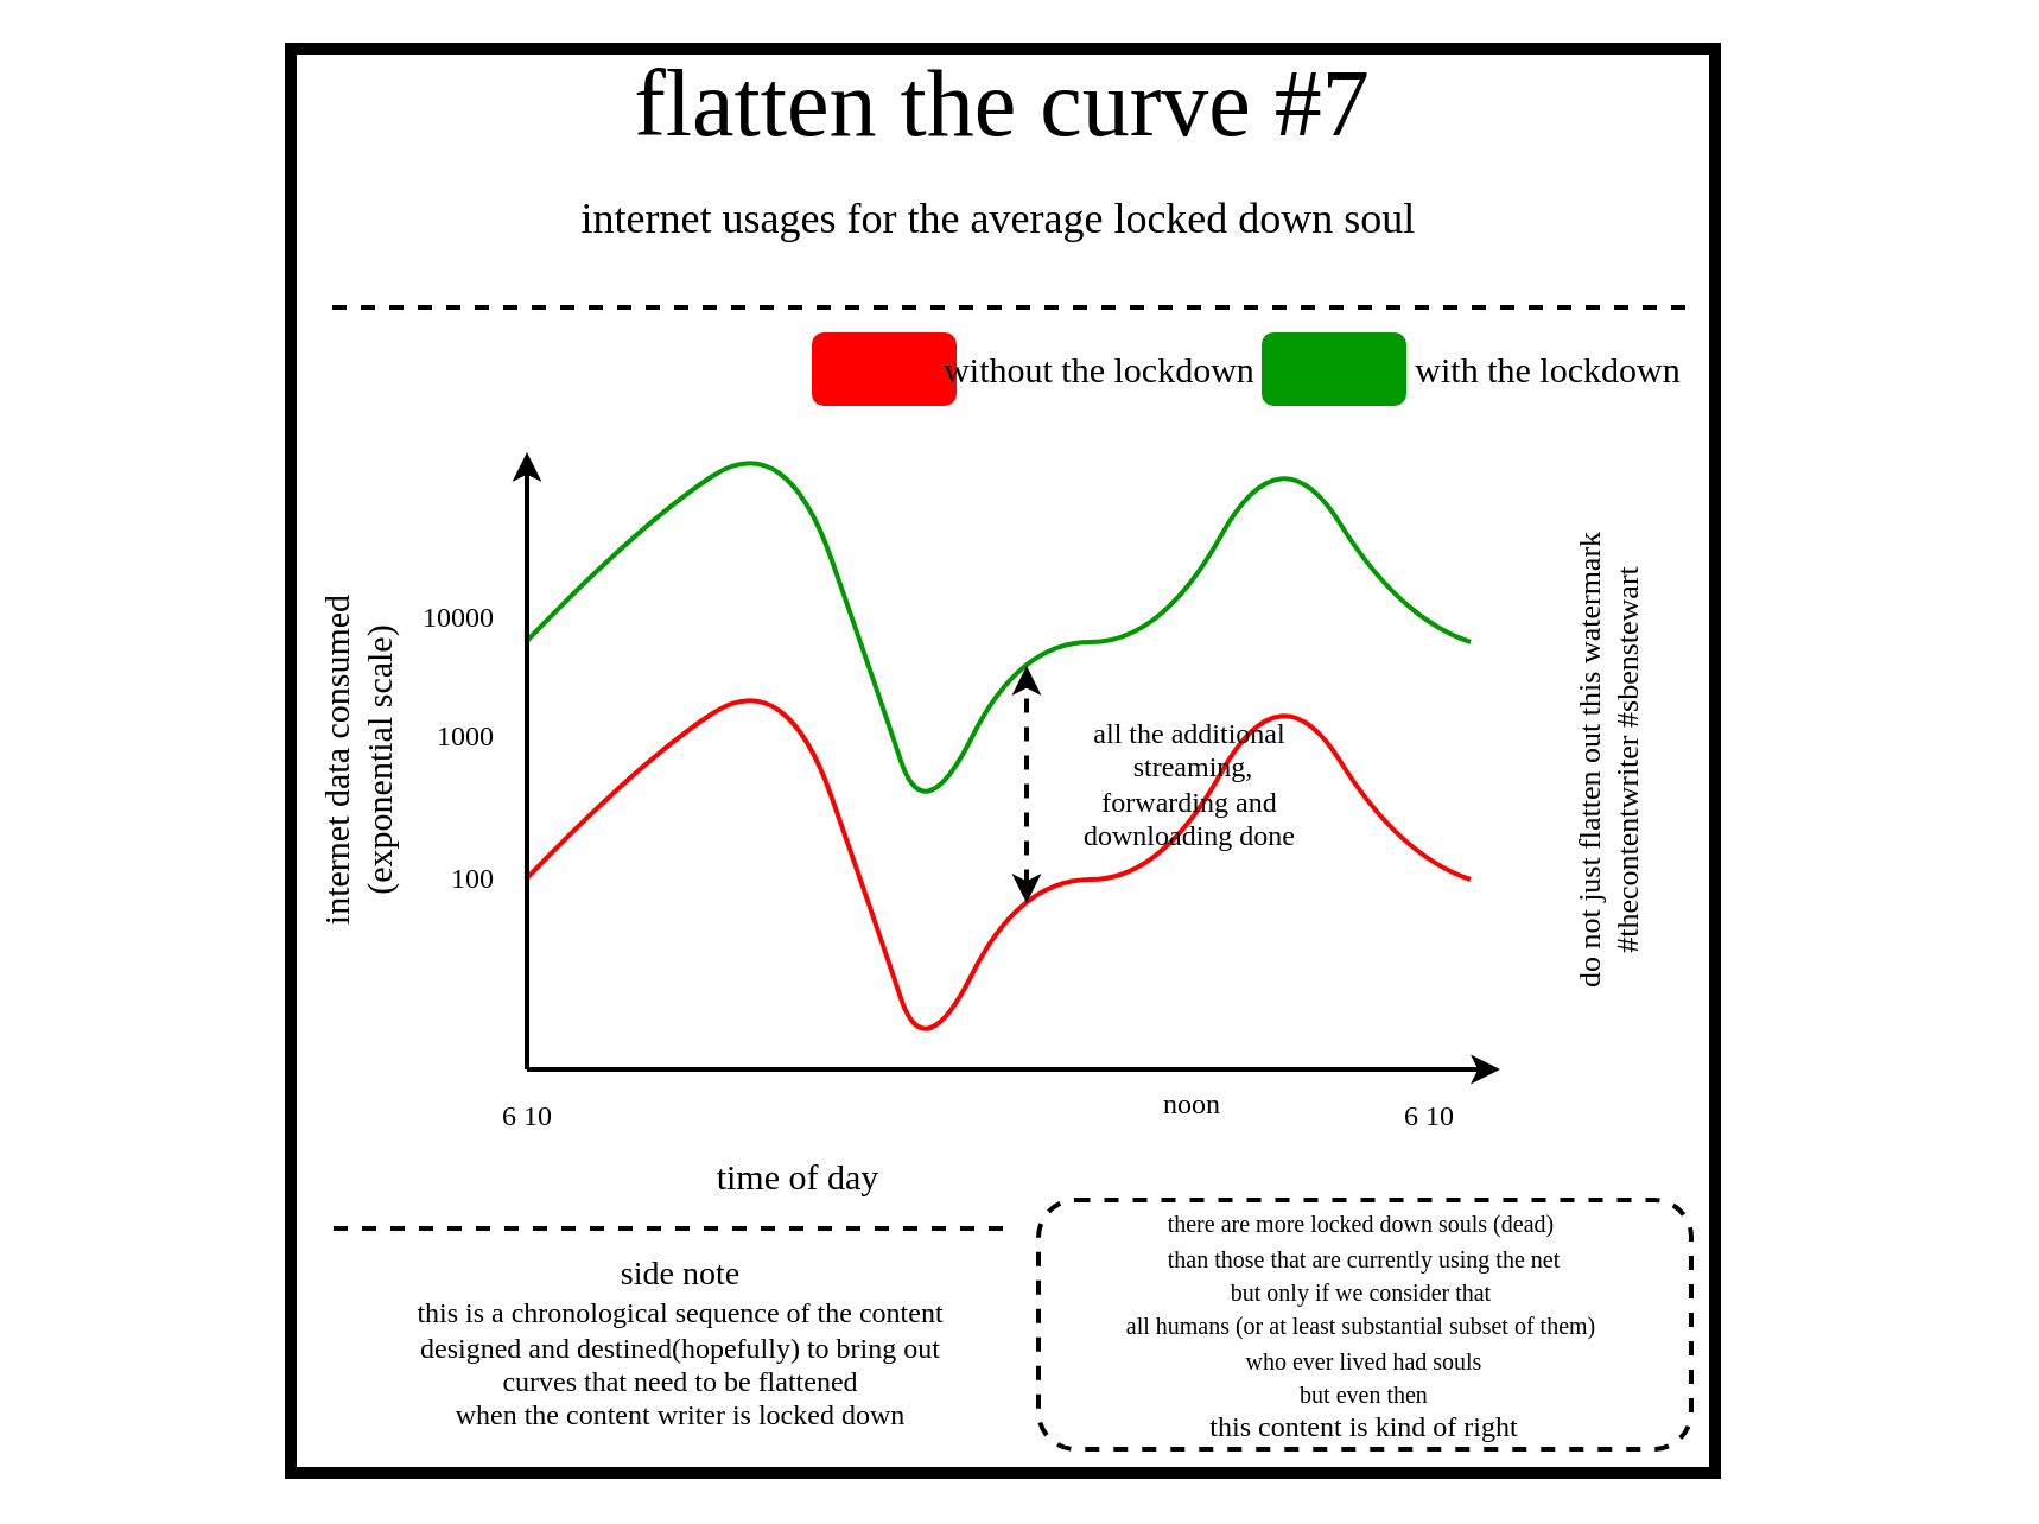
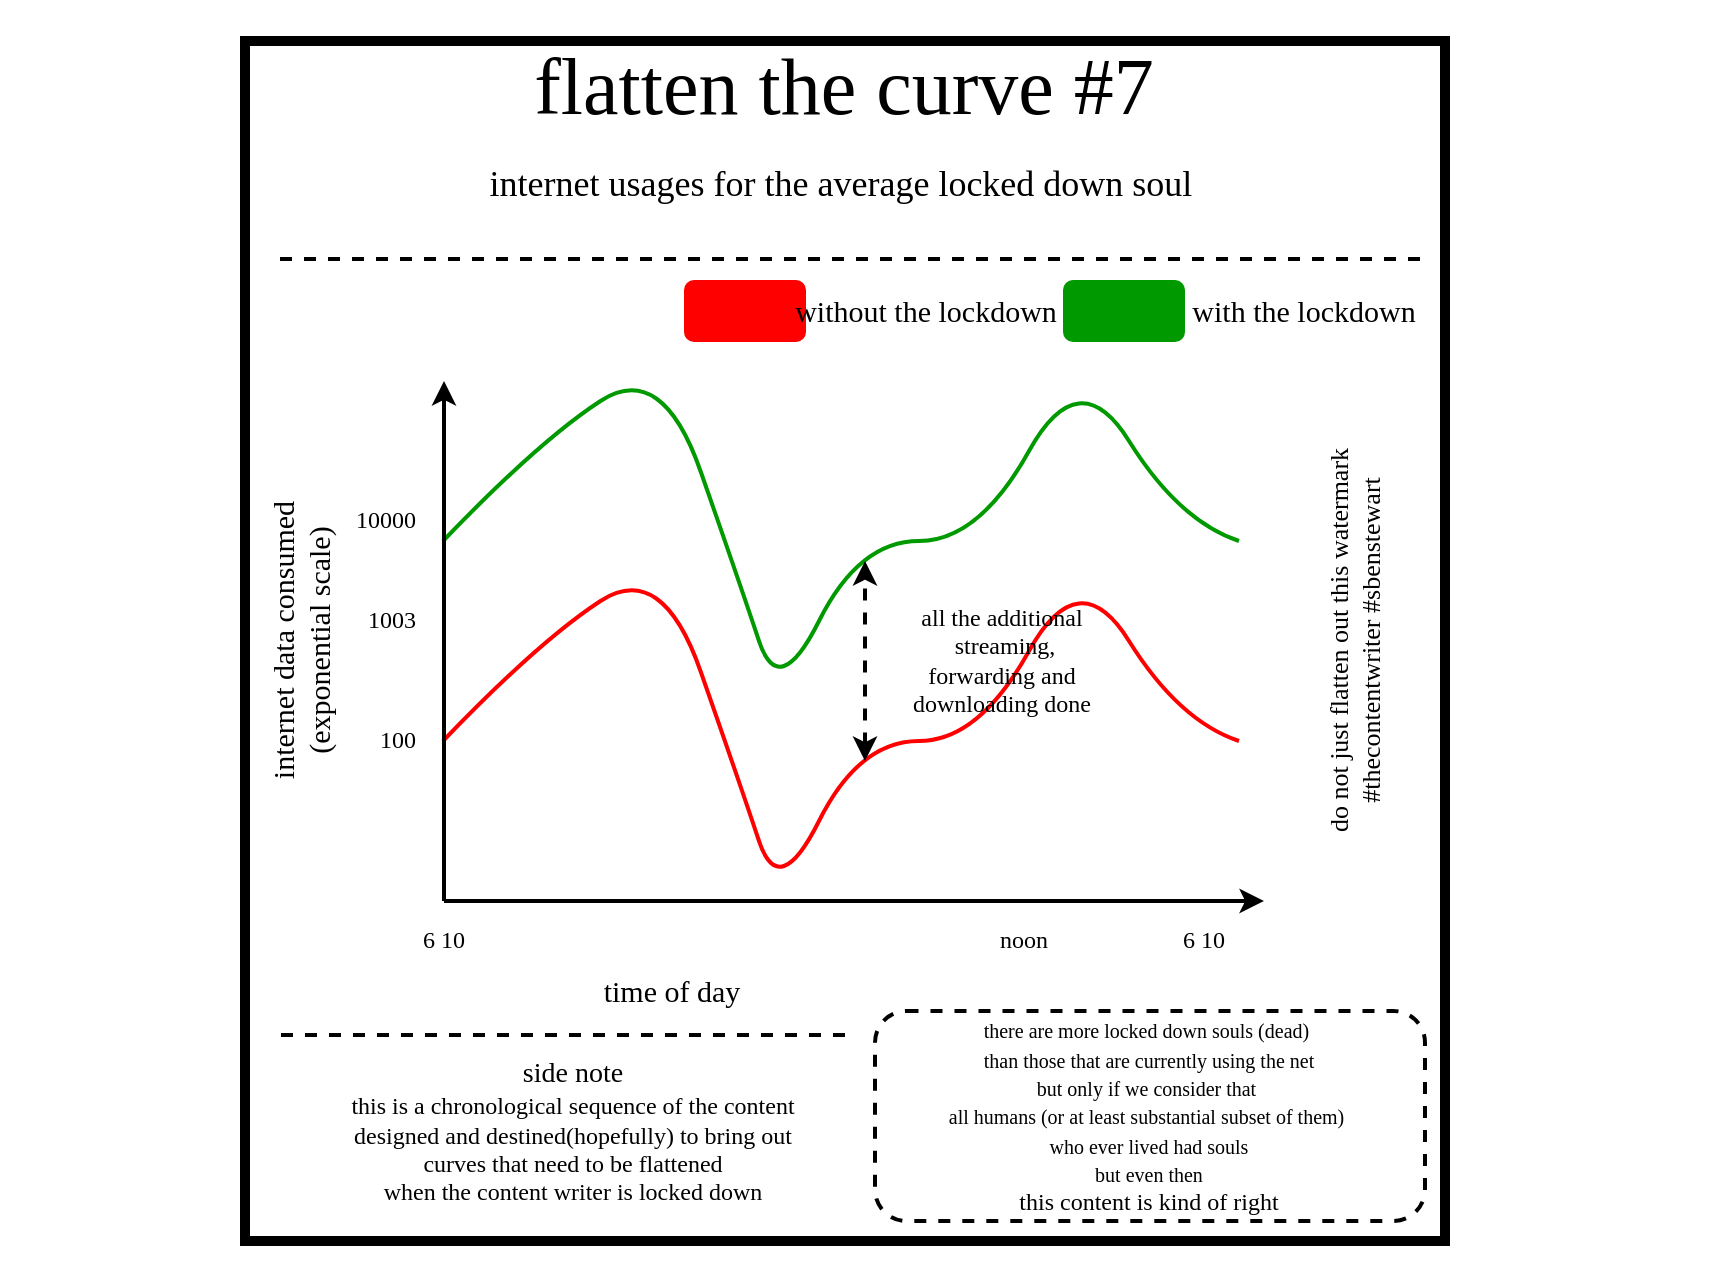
  <mxCell id="0" />
  <mxCell id="1" parent="0" />
  <mxCell id="2" value="" style="whiteSpace=wrap;html=1;aspect=fixed;strokeWidth=5;fillColor=none;fontFamily=xkcd;" parent="1" vertex="1"><mxGeometry x="122" y="20" width="600" height="600" as="geometry" /></mxCell>
  <mxCell id="3" value="&lt;span style=&quot;font-family: &amp;#34;xkcd&amp;#34; ; white-space: normal ; font-size: 10px&quot;&gt;there are&amp;nbsp;&lt;/span&gt;&lt;span style=&quot;font-family: &amp;#34;xkcd&amp;#34; ; white-space: normal ; font-size: 10px&quot;&gt;more&amp;nbsp;&lt;/span&gt;&lt;span style=&quot;font-family: &amp;#34;xkcd&amp;#34; ; white-space: normal ; font-size: 10px&quot;&gt;locked down&lt;/span&gt;&lt;span style=&quot;font-family: &amp;#34;xkcd&amp;#34; ; white-space: normal ; font-size: 10px&quot;&gt;&amp;nbsp;souls (&lt;/span&gt;&lt;span style=&quot;font-family: &amp;#34;xkcd&amp;#34; ; white-space: normal ; font-size: 10px&quot;&gt;dead&lt;/span&gt;&lt;span style=&quot;font-family: &amp;#34;xkcd&amp;#34; ; white-space: normal ; font-size: 10px&quot;&gt;)&amp;nbsp;&lt;/span&gt;&lt;br style=&quot;font-family: &amp;#34;xkcd&amp;#34; ; white-space: normal&quot;&gt;&lt;span style=&quot;font-family: &amp;#34;xkcd&amp;#34; ; white-space: normal ; font-size: 10px&quot;&gt;than those that are currently using the net&lt;/span&gt;&lt;br style=&quot;font-family: &amp;#34;xkcd&amp;#34; ; white-space: normal&quot;&gt;&lt;span style=&quot;font-family: &amp;#34;xkcd&amp;#34; ; white-space: normal ; font-size: 10px&quot;&gt;but only if we consider that&amp;nbsp;&lt;/span&gt;&lt;br style=&quot;font-family: &amp;#34;xkcd&amp;#34; ; white-space: normal&quot;&gt;&lt;span style=&quot;font-family: &amp;#34;xkcd&amp;#34; ; white-space: normal ; font-size: 10px&quot;&gt;all humans (or at least substantial&amp;nbsp;subset of them)&amp;nbsp;&lt;/span&gt;&lt;br style=&quot;font-family: &amp;#34;xkcd&amp;#34; ; white-space: normal&quot;&gt;&lt;span style=&quot;font-family: &amp;#34;xkcd&amp;#34; ; white-space: normal ; font-size: 10px&quot;&gt;who ever lived had souls&lt;br&gt;but even then&lt;br&gt;&lt;/span&gt;&lt;span style=&quot;font-family: &amp;#34;xkcd&amp;#34; ; white-space: normal&quot;&gt;this content is kind of right&lt;/span&gt;" style="rounded=1;whiteSpace=wrap;html=1;dashed=1;strokeWidth=2;fillColor=none;" vertex="1" parent="1"><mxGeometry x="437" y="505" width="275" height="105" as="geometry" /></mxCell>
  <mxCell id="4" value="&lt;font&gt;&lt;span style=&quot;font-size: 40px&quot;&gt;flatten the curve #7&lt;/span&gt;&lt;br&gt;&lt;/font&gt;" style="text;html=1;strokeColor=none;fillColor=none;align=center;verticalAlign=middle;whiteSpace=wrap;rounded=0;fontFamily=xkcd;" parent="1" vertex="1"><mxGeometry x="137" y="33" width="570" height="20" as="geometry" /></mxCell>
  <mxCell id="5" value="&lt;font&gt;&lt;span style=&quot;font-size: 18px&quot;&gt;internet usages for the average locked down soul&lt;/span&gt;&lt;br&gt;&lt;/font&gt;" style="text;html=1;strokeColor=none;fillColor=none;align=center;verticalAlign=middle;whiteSpace=wrap;rounded=0;fontFamily=xkcd;" parent="1" vertex="1"><mxGeometry x="161.25" y="82" width="518.5" height="20" as="geometry" /></mxCell>
  <mxCell id="6" value="" style="endArrow=none;dashed=1;html=1;strokeWidth=2;" parent="1" edge="1"><mxGeometry width="50" height="50" relative="1" as="geometry"><mxPoint x="709.5" y="129" as="sourcePoint" /><mxPoint x="134.5" y="129" as="targetPoint" /></mxGeometry></mxCell>
  <mxCell id="7" value="&lt;font&gt;&lt;span style=&quot;font-size: 14px&quot;&gt;side note&lt;/span&gt;&lt;br&gt;this is a chronological sequence of the content&lt;br&gt;designed and destined(hopefully) to bring out&lt;br&gt;curves that need to be flattened&lt;br&gt;when the content writer is locked down&lt;br&gt;&lt;/font&gt;" style="text;html=1;strokeColor=none;fillColor=none;align=center;verticalAlign=middle;whiteSpace=wrap;rounded=0;fontFamily=xkcd;" parent="1" vertex="1"><mxGeometry x="121.25" y="526" width="330.75" height="80" as="geometry" /></mxCell>
  <mxCell id="8" style="edgeStyle=orthogonalEdgeStyle;rounded=0;orthogonalLoop=1;jettySize=auto;html=1;exitX=0.5;exitY=1;exitDx=0;exitDy=0;strokeWidth=2;" parent="1" edge="1"><mxGeometry relative="1" as="geometry"><mxPoint x="573" y="381" as="sourcePoint" /><mxPoint x="573" y="381" as="targetPoint" /></mxGeometry></mxCell>
  <mxCell id="9" value="&lt;font style=&quot;font-size: 13px&quot;&gt;&lt;font style=&quot;font-size: 13px&quot;&gt;do not just flatten out this watermark&lt;br&gt;&lt;/font&gt;#thecontentwriter #sbenstewart&lt;br&gt;&lt;/font&gt;" style="text;html=1;strokeColor=none;fillColor=none;align=center;verticalAlign=middle;whiteSpace=wrap;rounded=0;rotation=-90;fontFamily=xkcd;" parent="1" vertex="1"><mxGeometry x="517" y="310" width="320" height="20" as="geometry" /></mxCell>
  <mxCell id="10" value="" style="endArrow=classic;html=1;strokeWidth=2;" parent="1" edge="1"><mxGeometry width="50" height="50" relative="1" as="geometry"><mxPoint x="221.5" y="450" as="sourcePoint" /><mxPoint x="631.5" y="450" as="targetPoint" /></mxGeometry></mxCell>
  <mxCell id="11" value="&lt;font style=&quot;font-size: 15px&quot;&gt;internet data consumed&lt;br&gt;(exponential scale)&lt;br&gt;&lt;/font&gt;" style="text;html=1;strokeColor=none;fillColor=none;align=center;verticalAlign=middle;whiteSpace=wrap;rounded=0;fontFamily=xkcd;rotation=-90;" parent="1" vertex="1"><mxGeometry x="20" y="310" width="260" height="20" as="geometry" /></mxCell>
  <mxCell id="12" value="&lt;font style=&quot;font-size: 15px&quot;&gt;time of day&lt;/font&gt;" style="text;html=1;strokeColor=none;fillColor=none;align=center;verticalAlign=middle;whiteSpace=wrap;rounded=0;fontFamily=xkcd;rotation=0;" parent="1" vertex="1"><mxGeometry x="265.5" y="485" width="140" height="20" as="geometry" /></mxCell>
  <mxCell id="13" value="6 10" style="text;html=1;strokeColor=none;fillColor=none;align=center;verticalAlign=middle;whiteSpace=wrap;rounded=0;fontFamily=xkcd;" parent="1" vertex="1"><mxGeometry x="201.5" y="460" width="40" height="20" as="geometry" /></mxCell>
- <mxCell id="14" value="noon" style="text;html=1;strokeColor=none;fillColor=none;align=center;verticalAlign=middle;whiteSpace=wrap;rounded=0;fontFamily=xkcd;" parent="1" vertex="1"><mxGeometry x="481.5" y="455" width="40" height="20" as="geometry" /></mxCell>
+ <mxCell id="14" value="noon" style="text;html=1;strokeColor=none;fillColor=none;align=center;verticalAlign=middle;whiteSpace=wrap;rounded=0;fontFamily=xkcd;" parent="1" vertex="1"><mxGeometry x="491.5" y="460" width="40" height="20" as="geometry" /></mxCell>
  <mxCell id="15" value="6 10" style="text;html=1;strokeColor=none;fillColor=none;align=center;verticalAlign=middle;whiteSpace=wrap;rounded=0;fontFamily=xkcd;" parent="1" vertex="1"><mxGeometry x="581.5" y="460" width="40" height="20" as="geometry" /></mxCell>
  <mxCell id="16" value="" style="curved=1;endArrow=none;html=1;strokeWidth=2;fontFamily=xkcd;endFill=0;strokeColor=#FF0000;" parent="1" edge="1"><mxGeometry width="50" height="50" relative="1" as="geometry"><mxPoint x="221" y="370" as="sourcePoint" /><mxPoint x="619" y="370" as="targetPoint" /><Array as="points"><mxPoint x="269" y="320" /><mxPoint x="330.5" y="280" /><mxPoint x="369" y="390" /><mxPoint x="389" y="450" /><mxPoint x="429" y="370" /><mxPoint x="489" y="370" /><mxPoint x="539" y="280" /><mxPoint x="589" y="360" /></Array></mxGeometry></mxCell>
  <mxCell id="17" value="" style="rounded=1;whiteSpace=wrap;html=1;fontFamily=xkcd;strokeColor=#FF0000;fillColor=#FF0000;" parent="1" vertex="1"><mxGeometry x="342" y="140" width="60" height="30" as="geometry" /></mxCell>
  <mxCell id="18" value="&lt;font style=&quot;font-size: 15px&quot;&gt;without the lockdown&lt;/font&gt;" style="text;html=1;strokeColor=none;fillColor=none;align=center;verticalAlign=middle;whiteSpace=wrap;rounded=0;fontFamily=xkcd;rotation=0;" parent="1" vertex="1"><mxGeometry x="392.5" y="145" width="140" height="20" as="geometry" /></mxCell>
  <mxCell id="19" value="" style="rounded=1;whiteSpace=wrap;html=1;fontFamily=xkcd;strokeColor=#009900;fillColor=#009900;" parent="1" vertex="1"><mxGeometry x="531.5" y="140" width="60" height="30" as="geometry" /></mxCell>
  <mxCell id="20" value="&lt;font style=&quot;font-size: 15px&quot;&gt;with the lockdown&lt;/font&gt;" style="text;html=1;strokeColor=none;fillColor=none;align=center;verticalAlign=middle;whiteSpace=wrap;rounded=0;fontFamily=xkcd;rotation=0;" parent="1" vertex="1"><mxGeometry x="582" y="145" width="140" height="20" as="geometry" /></mxCell>
  <mxCell id="21" value="" style="curved=1;endArrow=none;html=1;strokeWidth=2;fontFamily=xkcd;endFill=0;strokeColor=#009900;" edge="1" parent="1"><mxGeometry width="50" height="50" relative="1" as="geometry"><mxPoint x="221" y="270" as="sourcePoint" /><mxPoint x="619" y="270" as="targetPoint" /><Array as="points"><mxPoint x="269" y="220" /><mxPoint x="330.5" y="180" /><mxPoint x="369" y="290" /><mxPoint x="389" y="350" /><mxPoint x="429" y="270" /><mxPoint x="489" y="270" /><mxPoint x="539" y="180" /><mxPoint x="589" y="260" /></Array></mxGeometry></mxCell>
  <mxCell id="22" value="" style="endArrow=classic;html=1;strokeWidth=2;" parent="1" edge="1"><mxGeometry width="50" height="50" relative="1" as="geometry"><mxPoint x="221.5" y="450" as="sourcePoint" /><mxPoint x="221.5" y="190" as="targetPoint" /></mxGeometry></mxCell>
  <mxCell id="23" value="100" style="text;html=1;strokeColor=none;fillColor=none;align=right;verticalAlign=middle;whiteSpace=wrap;rounded=0;fontFamily=xkcd;" vertex="1" parent="1"><mxGeometry x="170" y="360" width="40" height="20" as="geometry" /></mxCell>
- <mxCell id="24" value="1000" style="text;html=1;strokeColor=none;fillColor=none;align=right;verticalAlign=middle;whiteSpace=wrap;rounded=0;fontFamily=xkcd;" vertex="1" parent="1"><mxGeometry x="170" y="300" width="40" height="20" as="geometry" /></mxCell>
+ <mxCell id="24" value="1003" style="text;html=1;strokeColor=none;fillColor=none;align=right;verticalAlign=middle;whiteSpace=wrap;rounded=0;fontFamily=xkcd;" vertex="1" parent="1"><mxGeometry x="170" y="300" width="40" height="20" as="geometry" /></mxCell>
  <mxCell id="25" value="10000" style="text;html=1;strokeColor=none;fillColor=none;align=right;verticalAlign=middle;whiteSpace=wrap;rounded=0;fontFamily=xkcd;" vertex="1" parent="1"><mxGeometry x="170" y="250" width="40" height="20" as="geometry" /></mxCell>
  <mxCell id="26" value="" style="endArrow=classic;startArrow=classic;html=1;strokeColor=#000000;dashed=1;strokeWidth=2;" edge="1" parent="1"><mxGeometry width="50" height="50" relative="1" as="geometry"><mxPoint x="432" y="380" as="sourcePoint" /><mxPoint x="432" y="280" as="targetPoint" /></mxGeometry></mxCell>
  <mxCell id="27" value="&lt;font style=&quot;font-size: 12px&quot;&gt;all the additional&lt;br&gt;&amp;nbsp;streaming, &lt;br&gt;forwarding and &lt;br&gt;downloading done&lt;/font&gt;" style="text;html=1;strokeColor=none;fillColor=none;align=center;verticalAlign=middle;whiteSpace=wrap;rounded=0;fontFamily=xkcd;rotation=0;" vertex="1" parent="1"><mxGeometry x="405.5" y="320" width="190" height="20" as="geometry" /></mxCell>
  <mxCell id="28" value="" style="endArrow=none;dashed=1;html=1;strokeWidth=2;" edge="1" parent="1"><mxGeometry width="50" height="50" relative="1" as="geometry"><mxPoint x="422" y="517" as="sourcePoint" /><mxPoint x="137" y="517" as="targetPoint" /></mxGeometry></mxCell>
